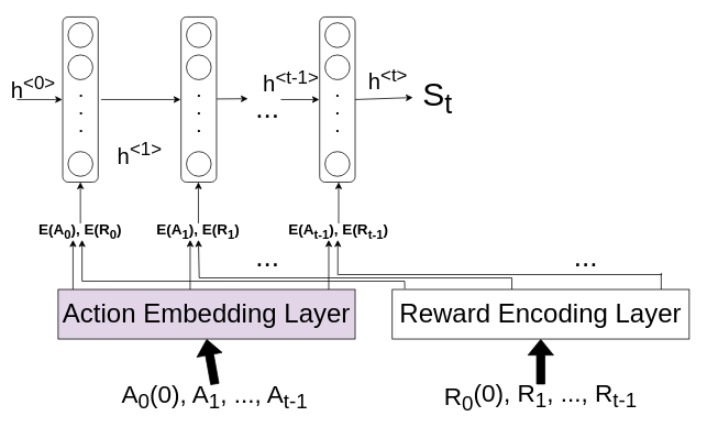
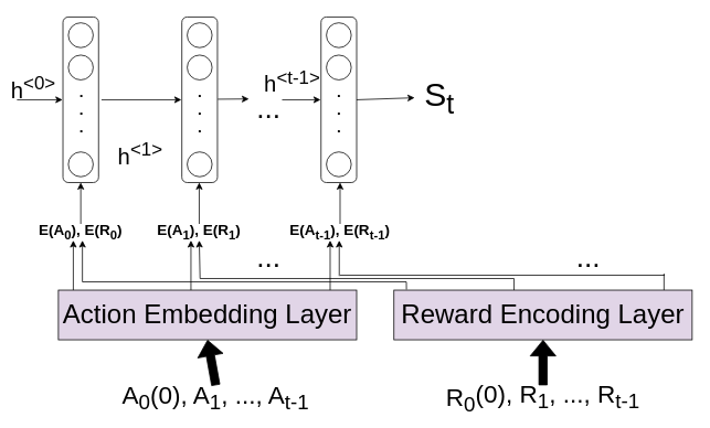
  <mxCell id="0" />
  <mxCell id="1" parent="0" />
  <mxCell id="2" value="&lt;font style=&quot;font-size: 30px&quot;&gt;&lt;font style=&quot;font-size: 30px&quot;&gt;A&lt;sub&gt;0&lt;/sub&gt;(0), A&lt;sub&gt;1&lt;/sub&gt;, ..., A&lt;/font&gt;&lt;font style=&quot;font-size: 30px&quot;&gt;&lt;sub&gt;t-1&lt;/sub&gt;&lt;/font&gt;&lt;/font&gt;" style="text;html=1;strokeColor=none;fillColor=none;align=center;verticalAlign=middle;whiteSpace=wrap;rounded=0;" vertex="1" parent="1"><mxGeometry x="135" y="465" width="250" height="30" as="geometry" /></mxCell>
  <mxCell id="3" value="&lt;font&gt;&lt;font&gt;&lt;sub&gt;&lt;span style=&quot;font-size: 30px&quot;&gt;R&lt;sub&gt;0&lt;/sub&gt;&lt;/span&gt;&lt;/sub&gt;&lt;span style=&quot;font-size: 30px&quot;&gt;(0), R&lt;sub&gt;1&lt;/sub&gt;&lt;/span&gt;&lt;span style=&quot;font-size: 30px&quot;&gt;, ..., R&lt;/span&gt;&lt;/font&gt;&lt;font style=&quot;font-size: 30px&quot;&gt;&lt;sub&gt;t-1&lt;/sub&gt;&lt;/font&gt;&lt;/font&gt;" style="text;html=1;strokeColor=none;fillColor=none;align=center;verticalAlign=middle;whiteSpace=wrap;rounded=0;" vertex="1" parent="1"><mxGeometry x="530" y="465" width="250" height="30" as="geometry" /></mxCell>
  <mxCell id="4" value="&lt;font style=&quot;font-size: 32px&quot;&gt;Action Embedding Layer&lt;/font&gt;" style="rounded=0;whiteSpace=wrap;html=1;fillColor=#e1d5e7;" vertex="1" parent="1"><mxGeometry x="70" y="350" width="360" height="60" as="geometry" /></mxCell>
- <mxCell id="5" value="&lt;font style=&quot;font-size: 32px&quot;&gt;Reward Encoding Layer&lt;/font&gt;" style="rounded=0;whiteSpace=wrap;html=1;" vertex="1" parent="1"><mxGeometry x="475" y="350" width="360" height="60" as="geometry" /></mxCell>
+ <mxCell id="5" value="&lt;font style=&quot;font-size: 32px&quot;&gt;Reward Encoding Layer&lt;/font&gt;" style="rounded=0;whiteSpace=wrap;html=1;fillColor=#e1d5e7;" vertex="1" parent="1"><mxGeometry x="475" y="350" width="360" height="60" as="geometry" /></mxCell>
  <mxCell id="6" value="" style="shape=flexArrow;endArrow=classic;html=1;entryX=0.5;entryY=1;entryDx=0;entryDy=0;exitX=0.5;exitY=0;exitDx=0;exitDy=0;fillColor=#000000;" edge="1" parent="1" source="2" target="4"><mxGeometry width="50" height="50" relative="1" as="geometry"><mxPoint x="70" y="560" as="sourcePoint" /><mxPoint x="120" y="510" as="targetPoint" /></mxGeometry></mxCell>
  <mxCell id="7" value="" style="shape=flexArrow;endArrow=classic;html=1;entryX=0.5;entryY=1;entryDx=0;entryDy=0;exitX=0.5;exitY=0;exitDx=0;exitDy=0;fillColor=#000000;" edge="1" parent="1" source="3" target="5"><mxGeometry width="50" height="50" relative="1" as="geometry"><mxPoint x="70" y="570" as="sourcePoint" /><mxPoint x="120" y="520" as="targetPoint" /></mxGeometry></mxCell>
  <mxCell id="8" value="" style="endArrow=classic;html=1;fillColor=#000000;exitX=0.082;exitY=-0.003;exitDx=0;exitDy=0;exitPerimeter=0;" edge="1" parent="1"><mxGeometry width="50" height="50" relative="1" as="geometry"><mxPoint x="88" y="350" as="sourcePoint" /><mxPoint x="88" y="290" as="targetPoint" /></mxGeometry></mxCell>
  <mxCell id="9" value="&lt;font style=&quot;font-size: 18px&quot;&gt;&lt;b&gt;E(&lt;span&gt;A&lt;/span&gt;&lt;sub&gt;0&lt;/sub&gt;), E(R&lt;sub&gt;0&lt;/sub&gt;)&lt;/b&gt;&lt;/font&gt;" style="text;html=1;strokeColor=none;fillColor=none;align=center;verticalAlign=middle;whiteSpace=wrap;rounded=0;" vertex="1" parent="1"><mxGeometry x="37" y="270" width="120" height="20" as="geometry" /></mxCell>
  <mxCell id="10" value="" style="endArrow=classic;html=1;fillColor=#000000;entryX=0.5;entryY=1;entryDx=0;entryDy=0;" edge="1" parent="1"><mxGeometry width="50" height="50" relative="1" as="geometry"><mxPoint x="99" y="340" as="sourcePoint" /><mxPoint x="99" y="290" as="targetPoint" /></mxGeometry></mxCell>
  <mxCell id="11" value="" style="endArrow=none;html=1;fillColor=#000000;" edge="1" parent="1"><mxGeometry width="50" height="50" relative="1" as="geometry"><mxPoint x="490" y="340" as="sourcePoint" /><mxPoint x="99" y="340" as="targetPoint" /></mxGeometry></mxCell>
  <mxCell id="12" value="" style="endArrow=none;html=1;fillColor=#000000;exitX=0.042;exitY=-0.012;exitDx=0;exitDy=0;exitPerimeter=0;" edge="1" parent="1" source="5"><mxGeometry width="50" height="50" relative="1" as="geometry"><mxPoint x="70" y="570" as="sourcePoint" /><mxPoint x="490" y="340" as="targetPoint" /></mxGeometry></mxCell>
  <mxCell id="13" value="&lt;font&gt;&lt;b&gt;&lt;span style=&quot;font-size: 18px&quot;&gt;E(A&lt;sub&gt;1&lt;/sub&gt;&lt;/span&gt;&lt;span style=&quot;font-size: 18px&quot;&gt;), E(R&lt;sub&gt;1&lt;/sub&gt;&lt;/span&gt;&lt;span style=&quot;font-size: 18px&quot;&gt;)&lt;/span&gt;&lt;/b&gt;&lt;/font&gt;" style="text;html=1;strokeColor=none;fillColor=none;align=center;verticalAlign=middle;whiteSpace=wrap;rounded=0;" vertex="1" parent="1"><mxGeometry x="180" y="270" width="120" height="20" as="geometry" /></mxCell>
  <mxCell id="14" value="" style="endArrow=classic;html=1;fillColor=#000000;exitX=0.082;exitY=-0.003;exitDx=0;exitDy=0;exitPerimeter=0;" edge="1" parent="1"><mxGeometry width="50" height="50" relative="1" as="geometry"><mxPoint x="230" y="350" as="sourcePoint" /><mxPoint x="230" y="290" as="targetPoint" /></mxGeometry></mxCell>
  <mxCell id="15" value="" style="endArrow=classic;html=1;fillColor=#000000;entryX=0.5;entryY=1;entryDx=0;entryDy=0;" edge="1" parent="1" target="13"><mxGeometry width="50" height="50" relative="1" as="geometry"><mxPoint x="241" y="336" as="sourcePoint" /><mxPoint x="241" y="296" as="targetPoint" /></mxGeometry></mxCell>
  <mxCell id="16" value="" style="endArrow=none;html=1;fillColor=#000000;" edge="1" parent="1"><mxGeometry width="50" height="50" relative="1" as="geometry"><mxPoint x="620" y="336" as="sourcePoint" /><mxPoint x="241" y="336" as="targetPoint" /></mxGeometry></mxCell>
  <mxCell id="17" value="" style="endArrow=none;html=1;fillColor=#000000;" edge="1" parent="1"><mxGeometry width="50" height="50" relative="1" as="geometry"><mxPoint x="620" y="350" as="sourcePoint" /><mxPoint x="620" y="336" as="targetPoint" /></mxGeometry></mxCell>
  <mxCell id="18" value="&lt;font style=&quot;font-size: 35px&quot;&gt;...&lt;/font&gt;" style="text;html=1;strokeColor=none;fillColor=none;align=center;verticalAlign=middle;whiteSpace=wrap;rounded=0;" vertex="1" parent="1"><mxGeometry x="304" y="300" width="40" height="20" as="geometry" /></mxCell>
  <mxCell id="19" value="&lt;font&gt;&lt;b&gt;&lt;span style=&quot;font-size: 18px&quot;&gt;E(A&lt;sub&gt;t-1&lt;/sub&gt;&lt;/span&gt;&lt;span style=&quot;font-size: 18px&quot;&gt;), E(R&lt;sub&gt;t-1&lt;/sub&gt;&lt;/span&gt;&lt;span style=&quot;font-size: 18px&quot;&gt;)&lt;/span&gt;&lt;/b&gt;&lt;/font&gt;" style="text;html=1;strokeColor=none;fillColor=none;align=center;verticalAlign=middle;whiteSpace=wrap;rounded=0;" vertex="1" parent="1"><mxGeometry x="345" y="270" width="130" height="20" as="geometry" /></mxCell>
  <mxCell id="20" value="" style="endArrow=classic;html=1;fillColor=#000000;" edge="1" parent="1"><mxGeometry width="50" height="50" relative="1" as="geometry"><mxPoint x="398" y="350" as="sourcePoint" /><mxPoint x="398" y="290" as="targetPoint" /></mxGeometry></mxCell>
  <mxCell id="21" value="&lt;font style=&quot;font-size: 35px&quot;&gt;...&lt;/font&gt;" style="text;html=1;strokeColor=none;fillColor=none;align=center;verticalAlign=middle;whiteSpace=wrap;rounded=0;" vertex="1" parent="1"><mxGeometry x="690" y="300" width="40" height="20" as="geometry" /></mxCell>
  <mxCell id="22" value="" style="endArrow=none;html=1;fillColor=#000000;" edge="1" parent="1"><mxGeometry width="50" height="50" relative="1" as="geometry"><mxPoint x="802" y="332" as="sourcePoint" /><mxPoint x="410" y="332" as="targetPoint" /></mxGeometry></mxCell>
  <mxCell id="23" value="" style="endArrow=classic;html=1;fillColor=#000000;" edge="1" parent="1"><mxGeometry width="50" height="50" relative="1" as="geometry"><mxPoint x="409" y="333" as="sourcePoint" /><mxPoint x="409" y="290" as="targetPoint" /></mxGeometry></mxCell>
  <mxCell id="24" value="" style="endArrow=none;html=1;fillColor=#000000;" edge="1" parent="1"><mxGeometry width="50" height="50" relative="1" as="geometry"><mxPoint x="801" y="350" as="sourcePoint" /><mxPoint x="801" y="330" as="targetPoint" /></mxGeometry></mxCell>
  <mxCell id="25" value="" style="endArrow=classic;html=1;fillColor=none;exitX=0.5;exitY=0;exitDx=0;exitDy=0;" edge="1" parent="1" source="9"><mxGeometry width="50" height="50" relative="1" as="geometry"><mxPoint x="40" y="570" as="sourcePoint" /><mxPoint x="97" y="220" as="targetPoint" /></mxGeometry></mxCell>
  <mxCell id="26" value="" style="endArrow=classic;html=1;fillColor=none;exitX=0.5;exitY=0;exitDx=0;exitDy=0;" edge="1" parent="1" source="13"><mxGeometry width="50" height="50" relative="1" as="geometry"><mxPoint x="40" y="570" as="sourcePoint" /><mxPoint x="240" y="220" as="targetPoint" /></mxGeometry></mxCell>
  <mxCell id="27" value="" style="endArrow=classic;html=1;fillColor=none;exitX=0.5;exitY=0;exitDx=0;exitDy=0;" edge="1" parent="1" source="19"><mxGeometry width="50" height="50" relative="1" as="geometry"><mxPoint x="40" y="570" as="sourcePoint" /><mxPoint x="410" y="220" as="targetPoint" /></mxGeometry></mxCell>
  <mxCell id="28" value="" style="rounded=1;whiteSpace=wrap;html=1;direction=south;" vertex="1" parent="1"><mxGeometry x="75.5" y="20" width="43" height="200" as="geometry" /></mxCell>
  <mxCell id="29" value="" style="endArrow=classic;html=1;fillColor=none;entryX=0.5;entryY=1;entryDx=0;entryDy=0;" edge="1" parent="1"><mxGeometry width="50" height="50" relative="1" as="geometry"><mxPoint x="20" y="120" as="sourcePoint" /><mxPoint x="75" y="120" as="targetPoint" /></mxGeometry></mxCell>
  <mxCell id="30" value="&lt;font style=&quot;font-size: 27px&quot;&gt;h&lt;sup&gt;&amp;lt;0&amp;gt;&lt;/sup&gt;&lt;/font&gt;" style="text;html=1;strokeColor=none;fillColor=none;align=center;verticalAlign=middle;whiteSpace=wrap;rounded=0;" vertex="1" parent="1"><mxGeometry x="20" y="96" width="40" height="20" as="geometry" /></mxCell>
  <mxCell id="31" value="" style="ellipse;whiteSpace=wrap;html=1;aspect=fixed;" vertex="1" parent="1"><mxGeometry x="82" y="27" width="30" height="30" as="geometry" /></mxCell>
  <mxCell id="32" value="" style="ellipse;whiteSpace=wrap;html=1;aspect=fixed;" vertex="1" parent="1"><mxGeometry x="82" y="66" width="30" height="30" as="geometry" /></mxCell>
  <mxCell id="33" value="" style="ellipse;whiteSpace=wrap;html=1;aspect=fixed;" vertex="1" parent="1"><mxGeometry x="82" y="183" width="30" height="30" as="geometry" /></mxCell>
  <mxCell id="34" value="&lt;font style=&quot;font-size: 18px&quot;&gt;&lt;b&gt;.&lt;br&gt;.&lt;br&gt;.&lt;/b&gt;&lt;/font&gt;&lt;br&gt;" style="text;html=1;strokeColor=none;fillColor=none;align=center;verticalAlign=middle;whiteSpace=wrap;rounded=0;" vertex="1" parent="1"><mxGeometry x="77.5" y="123" width="40" height="20" as="geometry" /></mxCell>
  <mxCell id="35" value="" style="rounded=1;whiteSpace=wrap;html=1;direction=south;" vertex="1" parent="1"><mxGeometry x="219" y="20" width="43" height="200" as="geometry" /></mxCell>
  <mxCell id="36" value="" style="endArrow=classic;html=1;fillColor=none;entryX=0.5;entryY=1;entryDx=0;entryDy=0;" edge="1" parent="1"><mxGeometry width="50" height="50" relative="1" as="geometry"><mxPoint x="122" y="120" as="sourcePoint" /><mxPoint x="218.5" y="120" as="targetPoint" /></mxGeometry></mxCell>
  <mxCell id="37" value="&lt;font style=&quot;font-size: 27px&quot;&gt;h&lt;sup&gt;&amp;lt;1&amp;gt;&lt;/sup&gt;&lt;/font&gt;" style="text;html=1;strokeColor=none;fillColor=none;align=center;verticalAlign=middle;whiteSpace=wrap;rounded=0;" vertex="1" parent="1"><mxGeometry x="148.5" y="176" width="40" height="20" as="geometry" /></mxCell>
  <mxCell id="38" value="" style="ellipse;whiteSpace=wrap;html=1;aspect=fixed;" vertex="1" parent="1"><mxGeometry x="225.5" y="27" width="30" height="30" as="geometry" /></mxCell>
  <mxCell id="39" value="" style="ellipse;whiteSpace=wrap;html=1;aspect=fixed;" vertex="1" parent="1"><mxGeometry x="225.5" y="66" width="30" height="30" as="geometry" /></mxCell>
  <mxCell id="40" value="" style="ellipse;whiteSpace=wrap;html=1;aspect=fixed;" vertex="1" parent="1"><mxGeometry x="225.5" y="183" width="30" height="30" as="geometry" /></mxCell>
  <mxCell id="41" value="&lt;font style=&quot;font-size: 18px&quot;&gt;&lt;b&gt;.&lt;br&gt;.&lt;br&gt;.&lt;/b&gt;&lt;/font&gt;&lt;br&gt;" style="text;html=1;strokeColor=none;fillColor=none;align=center;verticalAlign=middle;whiteSpace=wrap;rounded=0;" vertex="1" parent="1"><mxGeometry x="221" y="123" width="40" height="20" as="geometry" /></mxCell>
  <mxCell id="42" value="" style="endArrow=classic;html=1;fillColor=none;exitX=1.035;exitY=-0.184;exitDx=0;exitDy=0;exitPerimeter=0;" edge="1" parent="1" source="41"><mxGeometry width="50" height="50" relative="1" as="geometry"><mxPoint x="10" y="570" as="sourcePoint" /><mxPoint x="300" y="119" as="targetPoint" /></mxGeometry></mxCell>
  <mxCell id="43" value="&lt;font style=&quot;font-size: 35px&quot;&gt;...&lt;/font&gt;" style="text;html=1;strokeColor=none;fillColor=none;align=center;verticalAlign=middle;whiteSpace=wrap;rounded=0;" vertex="1" parent="1"><mxGeometry x="304" y="120" width="40" height="20" as="geometry" /></mxCell>
  <mxCell id="44" value="" style="rounded=1;whiteSpace=wrap;html=1;direction=south;" vertex="1" parent="1"><mxGeometry x="387" y="20" width="43" height="200" as="geometry" /></mxCell>
  <mxCell id="45" value="" style="endArrow=classic;html=1;fillColor=none;entryX=0.5;entryY=1;entryDx=0;entryDy=0;" edge="1" parent="1"><mxGeometry width="50" height="50" relative="1" as="geometry"><mxPoint x="340" y="120" as="sourcePoint" /><mxPoint x="386.5" y="120" as="targetPoint" /></mxGeometry></mxCell>
  <mxCell id="46" value="&lt;font style=&quot;font-size: 27px&quot;&gt;h&lt;sup&gt;&amp;lt;t-1&amp;gt;&lt;/sup&gt;&lt;/font&gt;" style="text;html=1;strokeColor=none;fillColor=none;align=center;verticalAlign=middle;whiteSpace=wrap;rounded=0;" vertex="1" parent="1"><mxGeometry x="317" y="89" width="71" height="20" as="geometry" /></mxCell>
  <mxCell id="47" value="" style="ellipse;whiteSpace=wrap;html=1;aspect=fixed;" vertex="1" parent="1"><mxGeometry x="393.5" y="27" width="30" height="30" as="geometry" /></mxCell>
  <mxCell id="48" value="" style="ellipse;whiteSpace=wrap;html=1;aspect=fixed;" vertex="1" parent="1"><mxGeometry x="393.5" y="66" width="30" height="30" as="geometry" /></mxCell>
  <mxCell id="49" value="" style="ellipse;whiteSpace=wrap;html=1;aspect=fixed;" vertex="1" parent="1"><mxGeometry x="393.5" y="183" width="30" height="30" as="geometry" /></mxCell>
  <mxCell id="50" value="&lt;font style=&quot;font-size: 18px&quot;&gt;&lt;b&gt;.&lt;br&gt;.&lt;br&gt;.&lt;/b&gt;&lt;/font&gt;&lt;br&gt;" style="text;html=1;strokeColor=none;fillColor=none;align=center;verticalAlign=middle;whiteSpace=wrap;rounded=0;" vertex="1" parent="1"><mxGeometry x="389" y="123" width="40" height="20" as="geometry" /></mxCell>
  <mxCell id="51" value="" style="endArrow=classic;html=1;fillColor=none;exitX=0.5;exitY=0;exitDx=0;exitDy=0;" edge="1" parent="1" source="44" target="52"><mxGeometry width="50" height="50" relative="1" as="geometry"><mxPoint x="10" y="570" as="sourcePoint" /><mxPoint x="480" y="120" as="targetPoint" /></mxGeometry></mxCell>
  <mxCell id="52" value="&lt;font style=&quot;font-size: 40px&quot;&gt;S&lt;sub&gt;t&lt;/sub&gt;&lt;/font&gt;" style="text;html=1;strokeColor=none;fillColor=none;align=center;verticalAlign=middle;whiteSpace=wrap;rounded=0;" vertex="1" parent="1"><mxGeometry x="500" y="93" width="60" height="47" as="geometry" /></mxCell>
- <mxCell id="53" value="&lt;font style=&quot;font-size: 27px&quot;&gt;&lt;span&gt;h&lt;/span&gt;&lt;sup&gt;&amp;lt;t&amp;gt;&lt;/sup&gt;&lt;/font&gt;" style="text;html=1;strokeColor=none;fillColor=none;align=center;verticalAlign=middle;whiteSpace=wrap;rounded=0;" vertex="1" parent="1"><mxGeometry x="450" y="86" width="40" height="20" as="geometry" /></mxCell>
